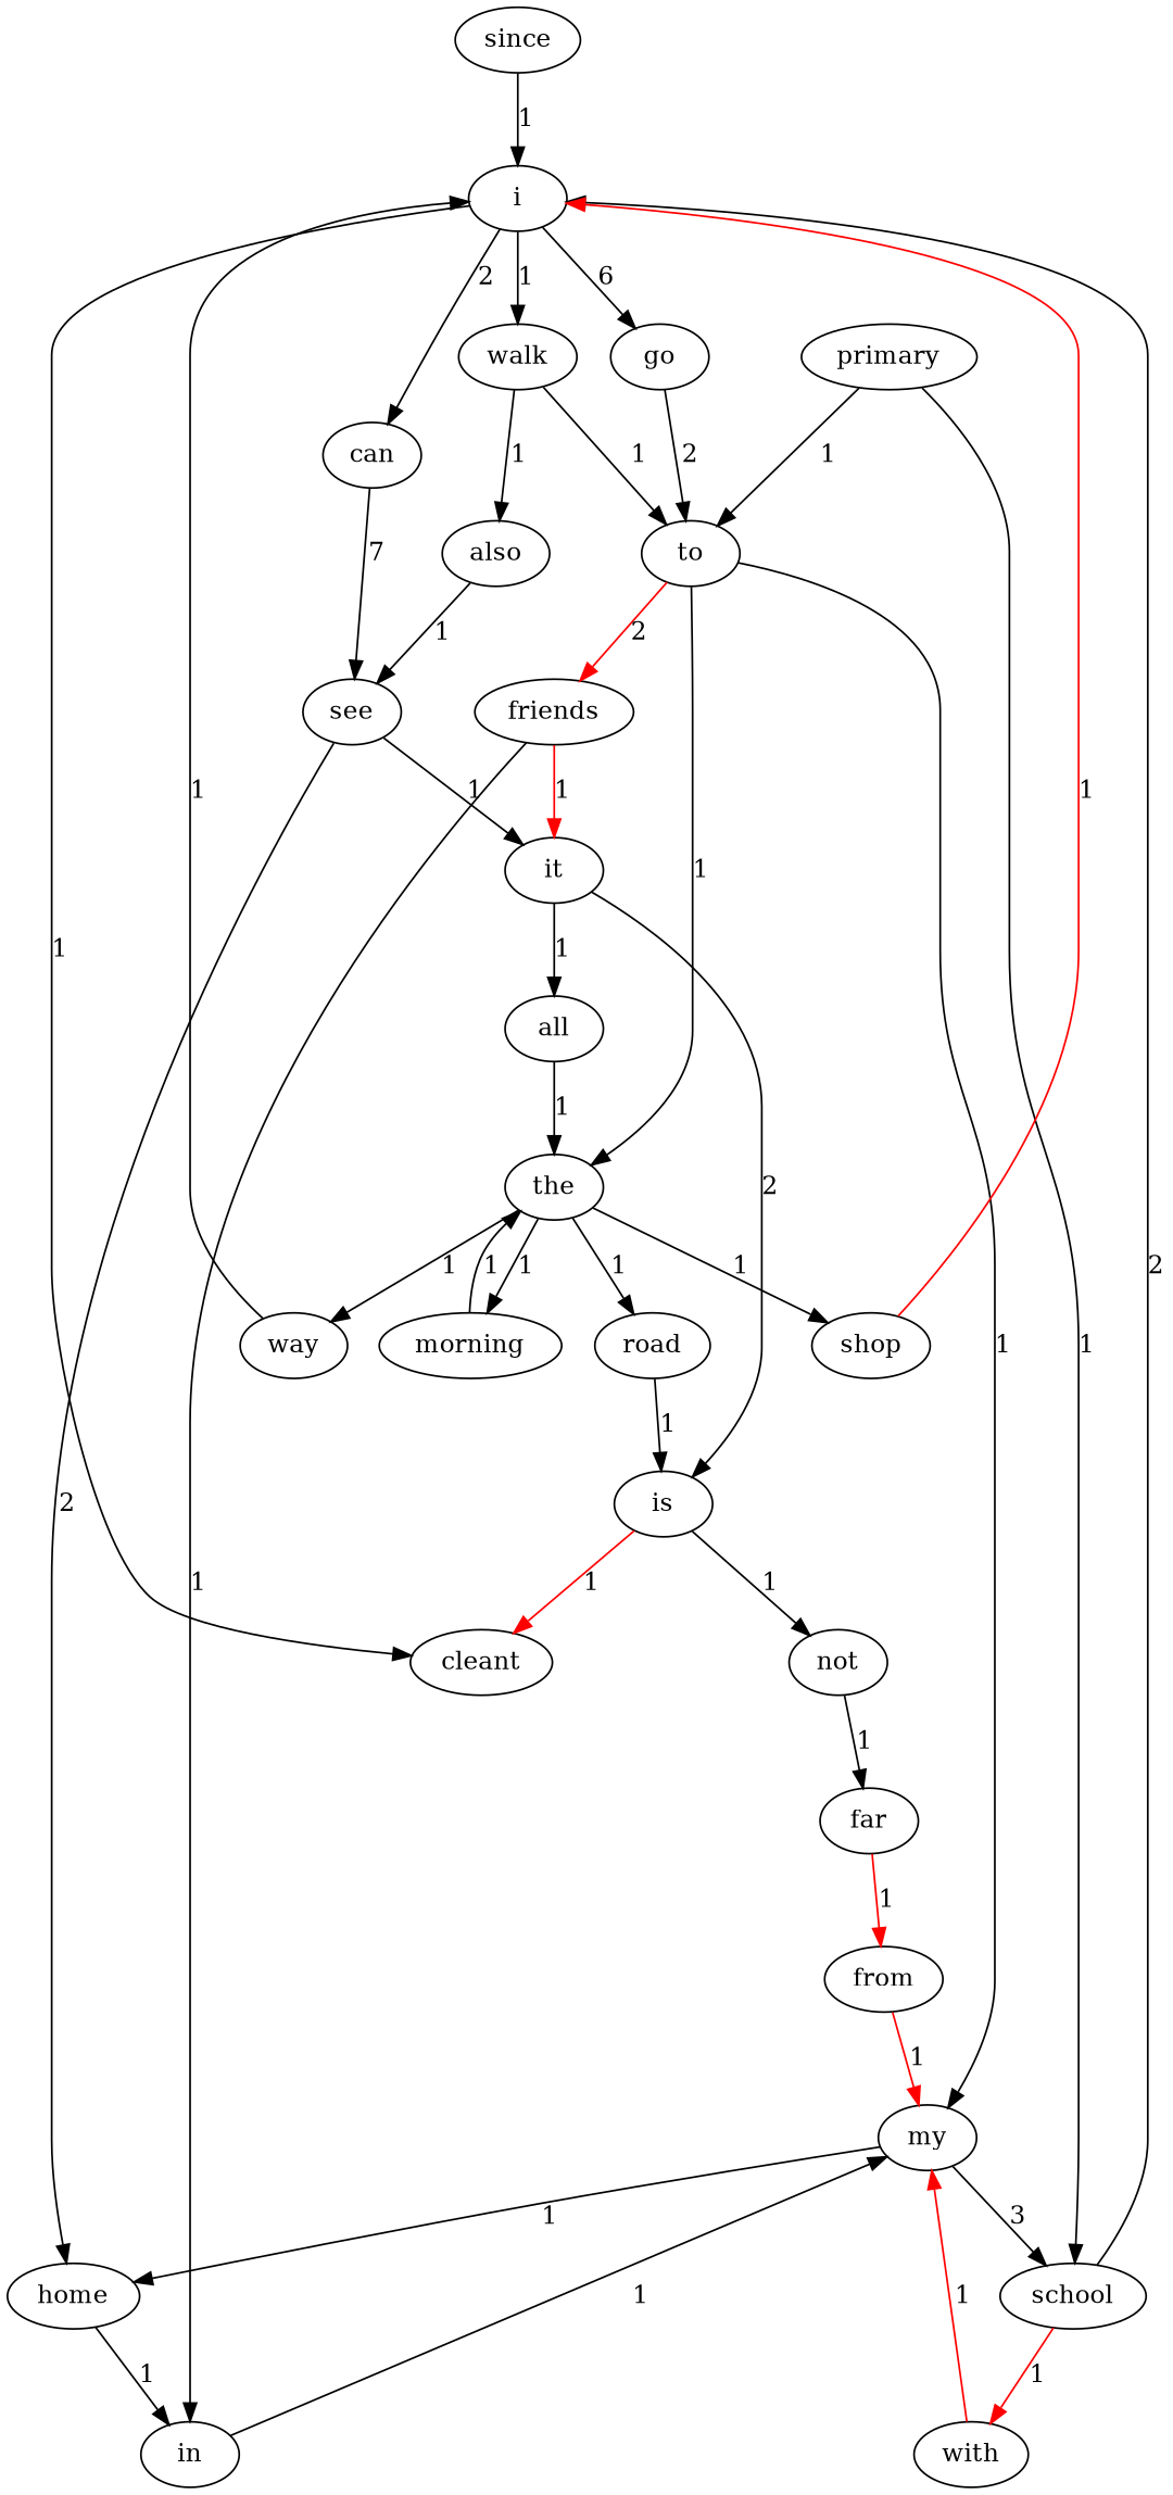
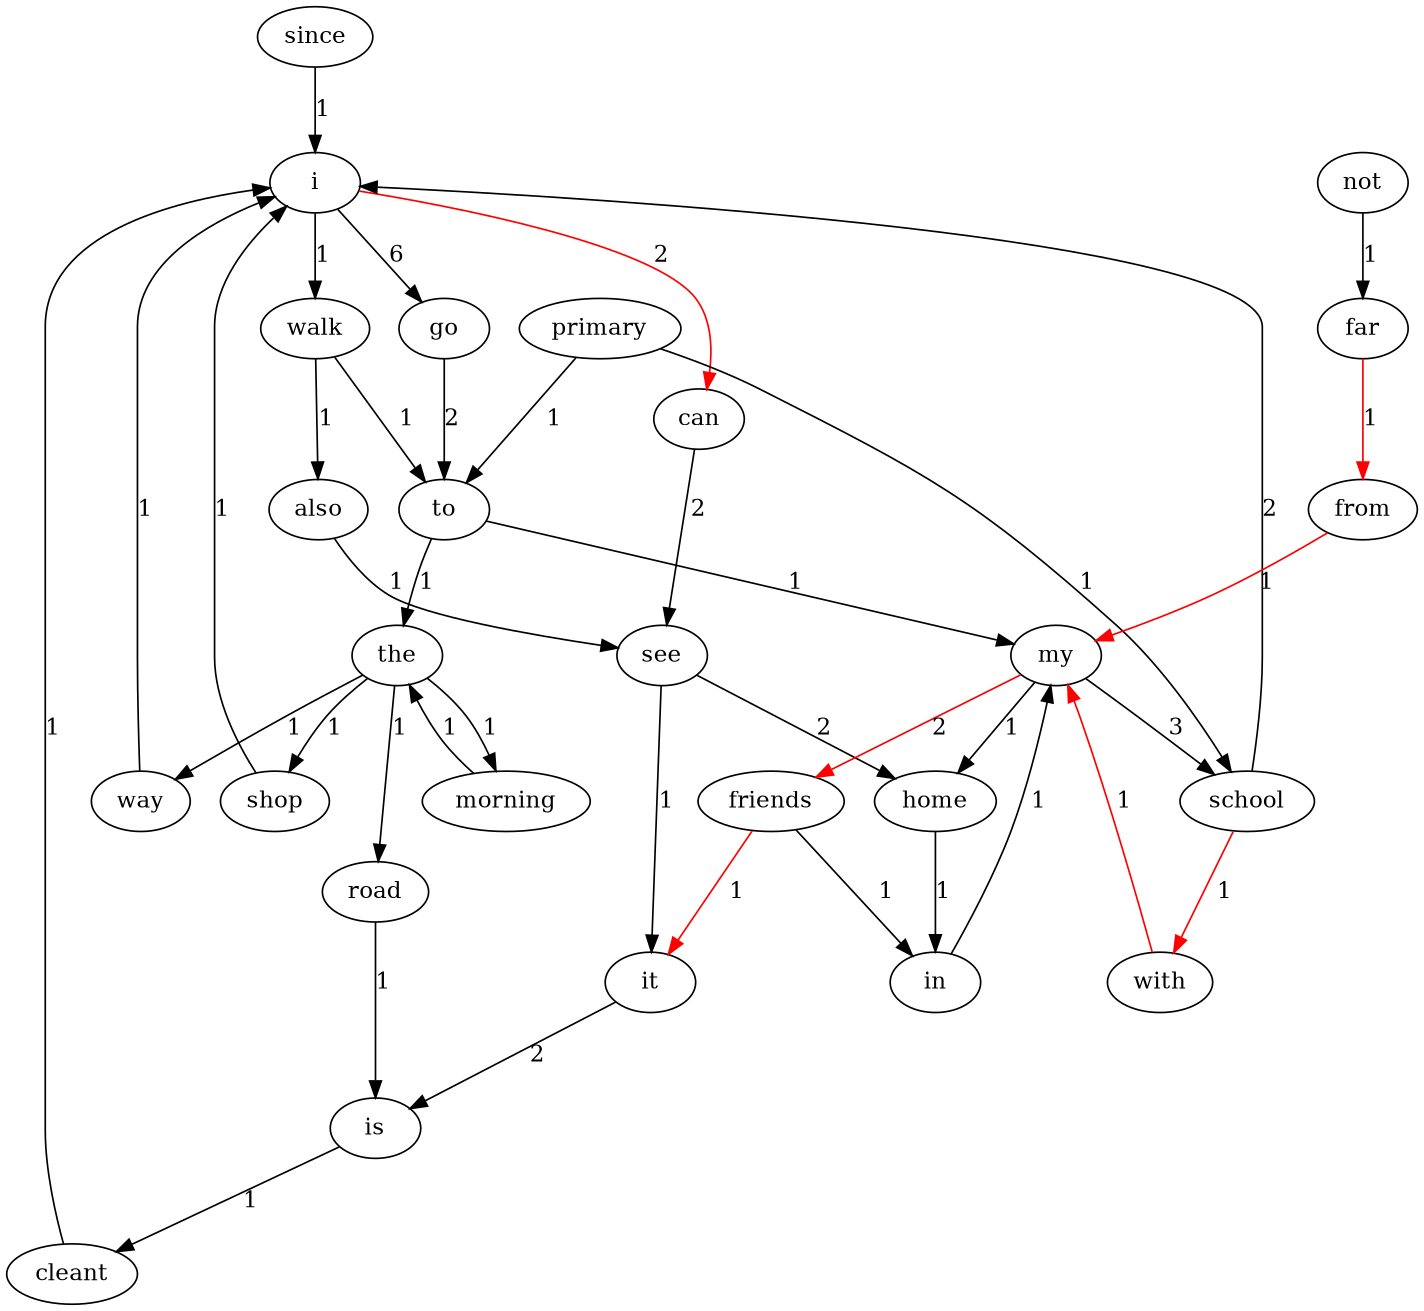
  digraph {
    since
    i
    go
    walk
    can
    to
    also
    see
    my
    the
    home
    it
    primary
    school
    friends
    morning
    road
    way
    shop
    with
    in
    is
-   all
    not
    cleant
    far
    from
    since -> i [label=1]
    i -> go [label=6]
    i -> walk [label=1]
-   i -> can [label=2]
+   i -> can [label=2 color=red]
    go -> to [label=2]
    walk -> to [label=1]
    walk -> also [label=1]
-   can -> see [label=7]
+   can -> see [label=2]
    to -> my [label=1]
    to -> the [label=1]
    also -> see [label=1]
    see -> home [label=2]
    see -> it [label=1]
    my -> home [label=1]
    my -> school [label=3]
-   to -> friends [color=red label=2]
+   my -> friends [color=red label=2]
    the -> morning [label=1]
    the -> road [label=1]
    the -> way [label=1]
    the -> shop [label=1]
    home -> in [label=1]
    it -> is [label=2]
-   it -> all [label=1]
    primary -> to [label=1]
    primary -> school [label=1]
    school -> i [label=2]
    school -> with [color=red label=1]
    friends -> it [color=red label=1]
    friends -> in [label=1]
    morning -> the [label=1]
    road -> is [label=1]
    way -> i [label=1]
-   shop -> i [label=1 color=red]
+   shop -> i [label=1]
    with -> my [color=red label=1]
    in -> my [label=1]
-   is -> not [label=1]
-   is -> cleant [label=1 color=red]
-   all -> the [label=1]
+   is -> cleant [label=1]
    not -> far [label=1]
-   i -> cleant [label=1]
+   cleant -> i [label=1]
    far -> from [color=red label=1]
    from -> my [color=red label=1]
  }
